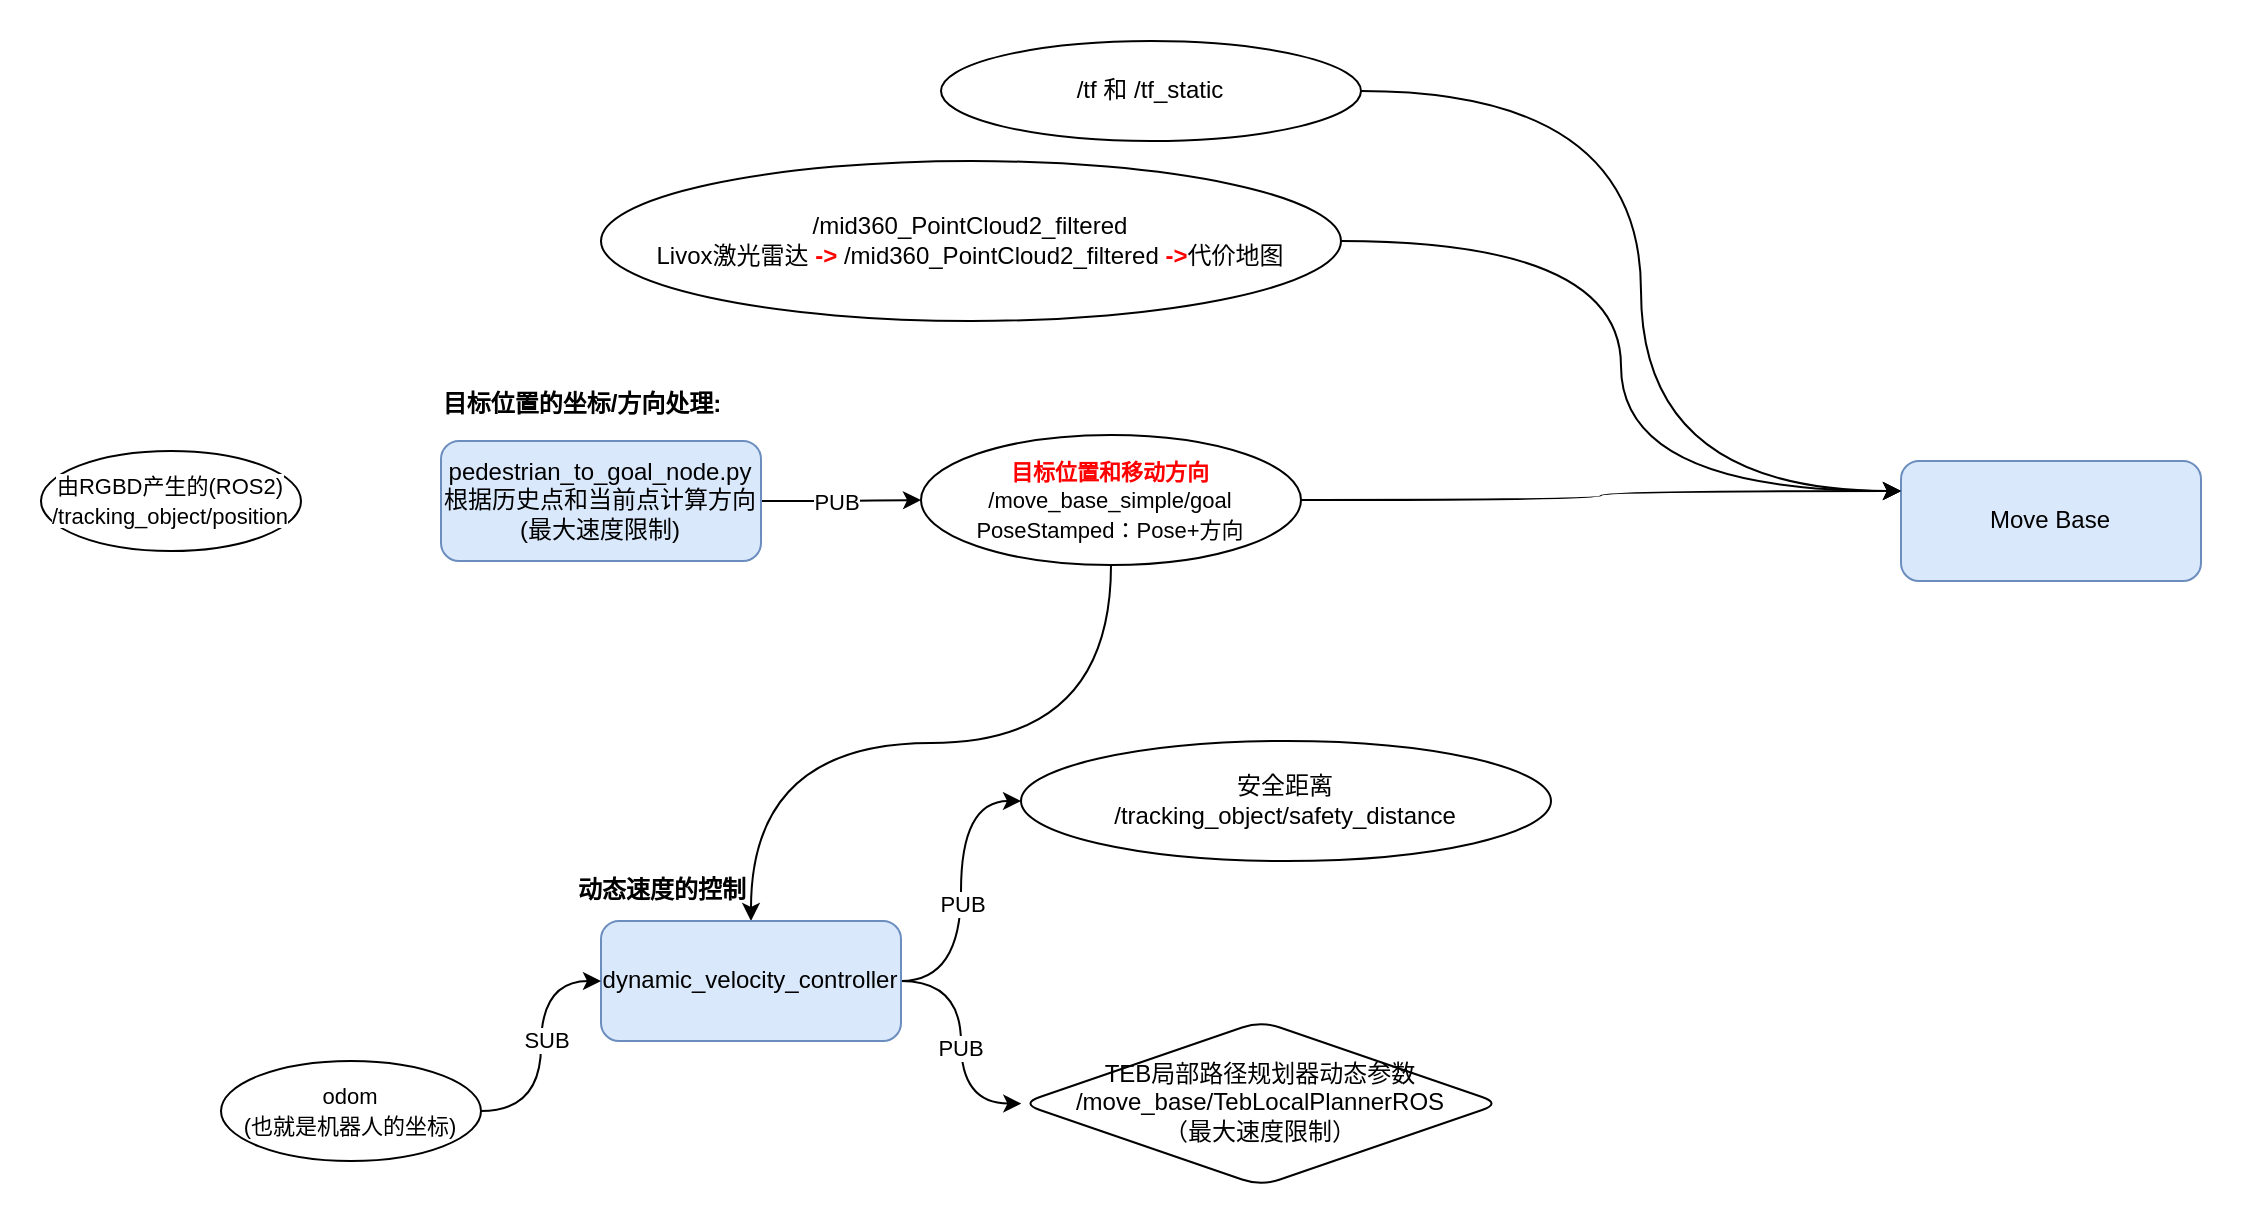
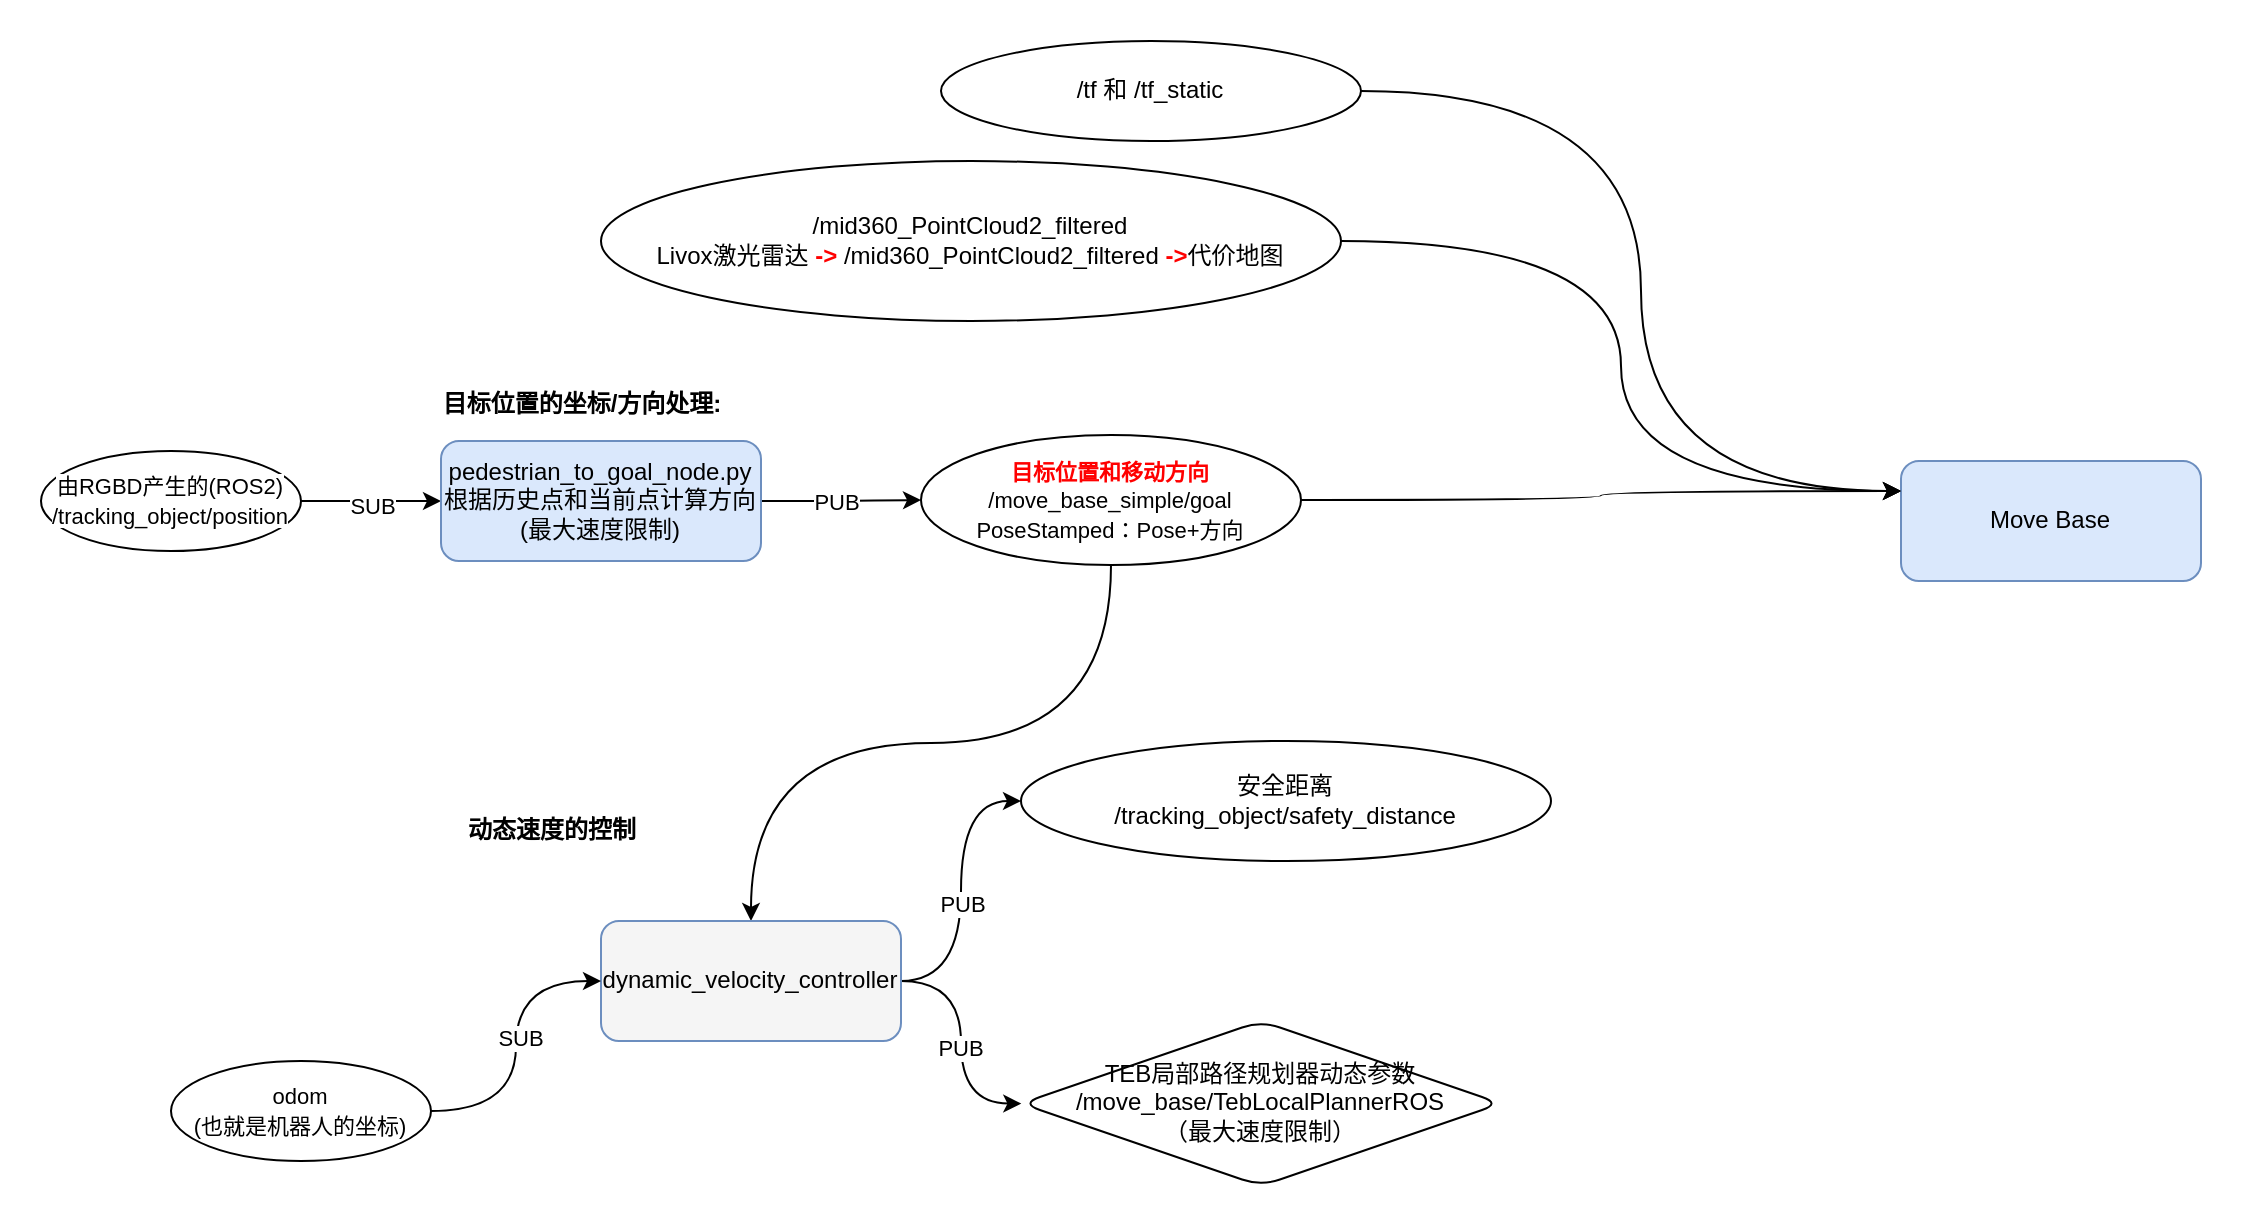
  <mxCell id="0" />
  <mxCell id="1" parent="0" />
+ <mxCell id="2" style="edgeStyle=orthogonalEdgeStyle;curved=1;rounded=0;orthogonalLoop=1;jettySize=auto;html=1;exitX=0;exitY=0.5;exitDx=0;exitDy=0;startArrow=classic;startFill=1;endArrow=none;endFill=0;entryX=1;entryY=0.5;entryDx=0;entryDy=0;" edge="1" parent="1" source="6" target="7"><mxGeometry relative="1" as="geometry"><mxPoint x="0" y="250" as="targetPoint" /></mxGeometry></mxCell>
+ <mxCell id="3" value="SUB" style="edgeLabel;html=1;align=center;verticalAlign=middle;resizable=0;points=[];" vertex="1" connectable="0" parent="2"><mxGeometry x="0.008" y="2" relative="1" as="geometry"><mxPoint as="offset" /></mxGeometry></mxCell>
  <mxCell id="4" style="edgeStyle=orthogonalEdgeStyle;curved=1;rounded=0;orthogonalLoop=1;jettySize=auto;html=1;exitX=1;exitY=0.5;exitDx=0;exitDy=0;entryX=0;entryY=0.5;entryDx=0;entryDy=0;" edge="1" parent="1" source="6" target="10"><mxGeometry relative="1" as="geometry"><mxPoint x="500" y="220" as="targetPoint" /></mxGeometry></mxCell>
  <mxCell id="5" value="PUB" style="edgeLabel;html=1;align=center;verticalAlign=middle;resizable=0;points=[];" vertex="1" connectable="0" parent="4"><mxGeometry x="-0.125" y="2" relative="1" as="geometry"><mxPoint x="2" y="2" as="offset" /></mxGeometry></mxCell>
  <mxCell id="6" value="pedestrian_to_goal_node.py&lt;br&gt;根据历史点和当前点计算方向(最大速度限制)" style="rounded=1;whiteSpace=wrap;html=1;fillColor=#dae8fc;strokeColor=#6c8ebf;" vertex="1" parent="1"><mxGeometry x="220" y="220" width="160" height="60" as="geometry" /></mxCell>
  <mxCell id="7" value="&lt;span style=&quot;font-size: 11px; text-wrap-mode: nowrap; background-color: rgb(255, 255, 255);&quot;&gt;由RGBD产生的(ROS2)&lt;br&gt;/tracking_object/position&lt;/span&gt;" style="ellipse;whiteSpace=wrap;html=1;" vertex="1" parent="1"><mxGeometry x="20" y="225" width="130" height="50" as="geometry" /></mxCell>
  <mxCell id="8" style="edgeStyle=orthogonalEdgeStyle;curved=1;rounded=0;orthogonalLoop=1;jettySize=auto;html=1;exitX=0.5;exitY=1;exitDx=0;exitDy=0;entryX=0.5;entryY=0;entryDx=0;entryDy=0;" edge="1" parent="1" source="10" target="15"><mxGeometry relative="1" as="geometry" /></mxCell>
  <mxCell id="9" style="edgeStyle=orthogonalEdgeStyle;curved=1;rounded=0;orthogonalLoop=1;jettySize=auto;html=1;exitX=1;exitY=0.5;exitDx=0;exitDy=0;entryX=0;entryY=0.25;entryDx=0;entryDy=0;" edge="1" parent="1" source="10" target="23"><mxGeometry relative="1" as="geometry" /></mxCell>
  <mxCell id="10" value="&lt;span style=&quot;background-color: rgb(255, 255, 255);&quot;&gt;&lt;span style=&quot;font-size: 11px; text-wrap-mode: nowrap;&quot;&gt;&lt;font style=&quot;color: rgb(255, 0, 0);&quot;&gt;&lt;b&gt;目标位置和移动方向&lt;/b&gt;&lt;/font&gt;&lt;br&gt;/move_base_simple/goal&lt;/span&gt;&lt;br&gt;&lt;span style=&quot;font-size: 11px; text-wrap-mode: nowrap;&quot;&gt;PoseStamped：Pose+方向&lt;/span&gt;&lt;/span&gt;" style="ellipse;whiteSpace=wrap;html=1;" vertex="1" parent="1"><mxGeometry x="460" y="217" width="190" height="65" as="geometry" /></mxCell>
  <mxCell id="11" style="edgeStyle=orthogonalEdgeStyle;curved=1;rounded=0;orthogonalLoop=1;jettySize=auto;html=1;exitX=1;exitY=0.5;exitDx=0;exitDy=0;entryX=0;entryY=0.5;entryDx=0;entryDy=0;" edge="1" parent="1" source="15" target="20"><mxGeometry relative="1" as="geometry" /></mxCell>
  <mxCell id="12" value="PUB" style="edgeLabel;html=1;align=center;verticalAlign=middle;resizable=0;points=[];" vertex="1" connectable="0" parent="11"><mxGeometry x="-0.076" relative="1" as="geometry"><mxPoint as="offset" /></mxGeometry></mxCell>
  <mxCell id="13" value="" style="edgeStyle=orthogonalEdgeStyle;curved=1;rounded=0;orthogonalLoop=1;jettySize=auto;html=1;" edge="1" parent="1" source="15" target="21"><mxGeometry relative="1" as="geometry" /></mxCell>
  <mxCell id="14" value="PUB" style="edgeLabel;html=1;align=center;verticalAlign=middle;resizable=0;points=[];" vertex="1" connectable="0" parent="13"><mxGeometry x="0.036" y="-1" relative="1" as="geometry"><mxPoint as="offset" /></mxGeometry></mxCell>
- <mxCell id="15" value="dynamic_velocity_controller" style="rounded=1;whiteSpace=wrap;html=1;fillColor=#dae8fc;strokeColor=#6c8ebf;" vertex="1" parent="1"><mxGeometry x="300" y="460" width="150" height="60" as="geometry" /></mxCell>
+ <mxCell id="15" value="dynamic_velocity_controller" style="rounded=1;whiteSpace=wrap;html=1;fillColor=#f5f5f5;strokeColor=#6c8ebf;" vertex="1" parent="1"><mxGeometry x="300" y="460" width="150" height="60" as="geometry" /></mxCell>
  <mxCell id="16" style="edgeStyle=orthogonalEdgeStyle;curved=1;rounded=0;orthogonalLoop=1;jettySize=auto;html=1;exitX=1;exitY=0.5;exitDx=0;exitDy=0;entryX=0;entryY=0.5;entryDx=0;entryDy=0;" edge="1" parent="1" source="18" target="15"><mxGeometry relative="1" as="geometry" /></mxCell>
  <mxCell id="17" value="SUB" style="edgeLabel;html=1;align=center;verticalAlign=middle;resizable=0;points=[];" vertex="1" connectable="0" parent="16"><mxGeometry x="0.049" y="-2" relative="1" as="geometry"><mxPoint as="offset" /></mxGeometry></mxCell>
- <mxCell id="18" value="&lt;div&gt;&lt;span style=&quot;font-size: 11px; text-wrap-mode: nowrap;&quot;&gt;odom&lt;/span&gt;&lt;/div&gt;&lt;div&gt;&lt;span style=&quot;font-size: 11px; text-wrap-mode: nowrap;&quot;&gt;(也就是机器人的坐标)&lt;/span&gt;&lt;/div&gt;" style="ellipse;whiteSpace=wrap;html=1;" vertex="1" parent="1"><mxGeometry x="110" y="530" width="130" height="50" as="geometry" /></mxCell>
+ <mxCell id="18" value="&lt;div&gt;&lt;span style=&quot;font-size: 11px; text-wrap-mode: nowrap;&quot;&gt;odom&lt;/span&gt;&lt;/div&gt;&lt;div&gt;&lt;span style=&quot;font-size: 11px; text-wrap-mode: nowrap;&quot;&gt;(也就是机器人的坐标)&lt;/span&gt;&lt;/div&gt;" style="ellipse;whiteSpace=wrap;html=1;" vertex="1" parent="1"><mxGeometry x="85" y="530" width="130" height="50" as="geometry" /></mxCell>
  <mxCell id="19" value="目标位置的坐标/方向处理:" style="text;strokeColor=none;align=center;fillColor=none;html=1;verticalAlign=middle;whiteSpace=wrap;rounded=0;fontStyle=1" vertex="1" parent="1"><mxGeometry x="220" y="187" width="142" height="30" as="geometry" /></mxCell>
  <mxCell id="20" value="安全距离&lt;br&gt;/tracking_object/safety_distance" style="ellipse;whiteSpace=wrap;html=1;" vertex="1" parent="1"><mxGeometry x="510" y="370" width="265" height="60" as="geometry" /></mxCell>
  <mxCell id="21" value="TEB局部路径规划器动态参数&lt;br&gt;/move_base/TebLocalPlannerROS&lt;br&gt;（最大速度限制）" style="rhombus;whiteSpace=wrap;html=1;rounded=1;" vertex="1" parent="1"><mxGeometry x="510" y="510" width="240" height="82.5" as="geometry" /></mxCell>
- <mxCell id="22" value="动态速度的控制" style="text;strokeColor=none;align=center;fillColor=none;html=1;verticalAlign=middle;whiteSpace=wrap;rounded=0;fontStyle=1" vertex="1" parent="1"><mxGeometry x="260" y="430" width="142" height="30" as="geometry" /></mxCell>
+ <mxCell id="22" value="动态速度的控制" style="text;strokeColor=none;align=center;fillColor=none;html=1;verticalAlign=middle;whiteSpace=wrap;rounded=0;fontStyle=1" vertex="1" parent="1"><mxGeometry x="205" y="400" width="142" height="30" as="geometry" /></mxCell>
  <mxCell id="23" value="Move Base" style="rounded=1;whiteSpace=wrap;html=1;fillColor=#dae8fc;strokeColor=#6c8ebf;" vertex="1" parent="1"><mxGeometry x="950" y="230" width="150" height="60" as="geometry" /></mxCell>
  <mxCell id="24" style="edgeStyle=orthogonalEdgeStyle;curved=1;rounded=0;orthogonalLoop=1;jettySize=auto;html=1;exitX=1;exitY=0.5;exitDx=0;exitDy=0;entryX=0;entryY=0.25;entryDx=0;entryDy=0;" edge="1" parent="1" source="25" target="23"><mxGeometry relative="1" as="geometry" /></mxCell>
  <mxCell id="25" value="/mid360_PointCloud2_filtered&lt;br&gt;Livox激光雷达 &lt;b&gt;&lt;font style=&quot;color: rgb(255, 0, 0);&quot;&gt;-&amp;gt;&lt;/font&gt;&lt;/b&gt; /mid360_PointCloud2_filtered &lt;b&gt;&lt;font style=&quot;color: rgb(255, 0, 0);&quot;&gt;-&amp;gt;&lt;/font&gt;&lt;/b&gt;代价地图" style="ellipse;whiteSpace=wrap;html=1;" vertex="1" parent="1"><mxGeometry x="300" y="80" width="370" height="80" as="geometry" /></mxCell>
  <mxCell id="26" style="edgeStyle=orthogonalEdgeStyle;curved=1;rounded=0;orthogonalLoop=1;jettySize=auto;html=1;exitX=1;exitY=0.5;exitDx=0;exitDy=0;entryX=0;entryY=0.25;entryDx=0;entryDy=0;" edge="1" parent="1" source="27" target="23"><mxGeometry relative="1" as="geometry"><Array as="points"><mxPoint x="820" y="45" /><mxPoint x="820" y="245" /></Array></mxGeometry></mxCell>
  <mxCell id="27" value="/tf 和 /tf_static" style="ellipse;whiteSpace=wrap;html=1;" vertex="1" parent="1"><mxGeometry x="470" y="20" width="210" height="50" as="geometry" /></mxCell>
